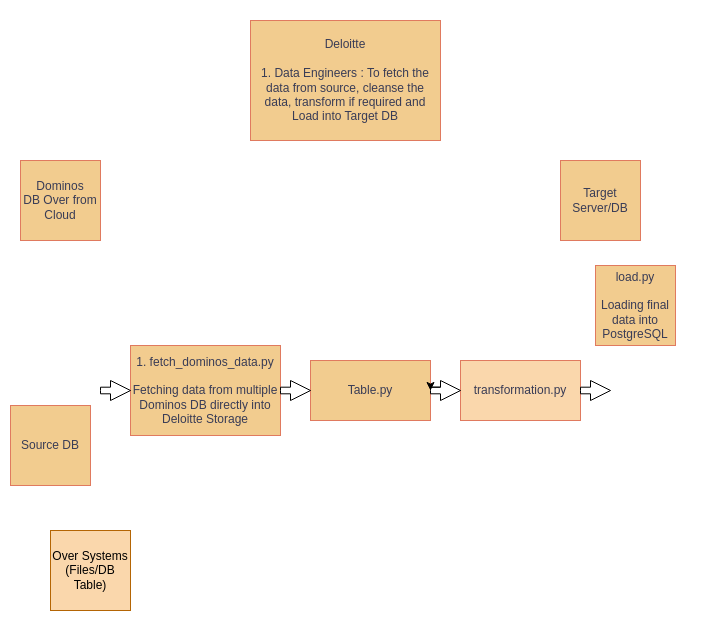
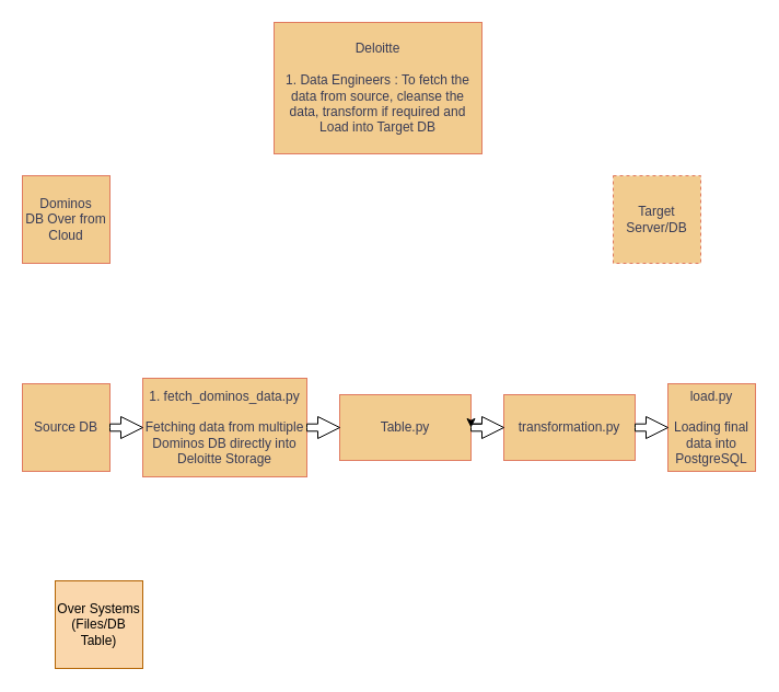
  <mxCell id="0" />
  <mxCell id="1" parent="0" />
  <mxCell id="2" value="Dominos&lt;br&gt;DB Over from Cloud" style="whiteSpace=wrap;html=1;aspect=fixed;labelBackgroundColor=none;fillColor=#F2CC8F;strokeColor=#E07A5F;fontColor=#393C56;" parent="1" vertex="1"><mxGeometry x="20" y="160" width="80" height="80" as="geometry" /></mxCell>
- <mxCell id="3" value="Target Server/DB" style="whiteSpace=wrap;html=1;aspect=fixed;labelBackgroundColor=none;fillColor=#F2CC8F;strokeColor=#E07A5F;fontColor=#393C56;" parent="1" vertex="1"><mxGeometry x="560" y="160" width="80" height="80" as="geometry" /></mxCell>
+ <mxCell id="3" value="Target Server/DB" style="whiteSpace=wrap;html=1;aspect=fixed;labelBackgroundColor=none;fillColor=#F2CC8F;strokeColor=#E07A5F;fontColor=#393C56;dashed=1;" parent="1" vertex="1"><mxGeometry x="560" y="160" width="80" height="80" as="geometry" /></mxCell>
  <mxCell id="4" value="Deloitte&lt;br&gt;&lt;br&gt;1. Data Engineers : To fetch the data from source, cleanse the data, transform if required and Load into Target DB" style="rounded=0;whiteSpace=wrap;html=1;labelBackgroundColor=none;fillColor=#F2CC8F;strokeColor=#E07A5F;fontColor=#393C56;" parent="1" vertex="1"><mxGeometry x="250" y="20" width="190" height="120" as="geometry" /></mxCell>
- <mxCell id="5" value="Source DB" style="whiteSpace=wrap;html=1;aspect=fixed;labelBackgroundColor=none;fillColor=#F2CC8F;strokeColor=#E07A5F;fontColor=#393C56;" parent="1" vertex="1"><mxGeometry x="10" y="405" width="80" height="80" as="geometry" /></mxCell>
- <mxCell id="6" value="load.py&lt;br&gt;&lt;br&gt;Loading final data into PostgreSQL" style="whiteSpace=wrap;html=1;aspect=fixed;labelBackgroundColor=none;fillColor=#F2CC8F;strokeColor=#E07A5F;fontColor=#393C56;" parent="1" vertex="1"><mxGeometry x="595" y="265" width="80" height="80" as="geometry" /></mxCell>
- <mxCell id="7" value="transformation.py" style="rounded=0;whiteSpace=wrap;html=1;labelBackgroundColor=none;fillColor=#fad7ac;strokeColor=#E07A5F;fontColor=#393C56;" parent="1" vertex="1"><mxGeometry x="460" y="360" width="120" height="60" as="geometry" /></mxCell>
+ <mxCell id="5" value="Source DB" style="whiteSpace=wrap;html=1;aspect=fixed;labelBackgroundColor=none;fillColor=#F2CC8F;strokeColor=#E07A5F;fontColor=#393C56;" parent="1" vertex="1"><mxGeometry x="20" y="350" width="80" height="80" as="geometry" /></mxCell>
+ <mxCell id="6" value="load.py&lt;br&gt;&lt;br&gt;Loading final data into PostgreSQL" style="whiteSpace=wrap;html=1;aspect=fixed;labelBackgroundColor=none;fillColor=#F2CC8F;strokeColor=#E07A5F;fontColor=#393C56;" parent="1" vertex="1"><mxGeometry x="610" y="350" width="80" height="80" as="geometry" /></mxCell>
+ <mxCell id="7" value="transformation.py" style="rounded=0;whiteSpace=wrap;html=1;labelBackgroundColor=none;fillColor=#F2CC8F;strokeColor=#E07A5F;fontColor=#393C56;" parent="1" vertex="1"><mxGeometry x="460" y="360" width="120" height="60" as="geometry" /></mxCell>
  <mxCell id="8" value="Table.py" style="rounded=0;whiteSpace=wrap;html=1;labelBackgroundColor=none;fillColor=#F2CC8F;strokeColor=#E07A5F;fontColor=#393C56;" parent="1" vertex="1"><mxGeometry x="310" y="360" width="120" height="60" as="geometry" /></mxCell>
  <mxCell id="9" value="1. fetch_dominos_data.py&lt;br&gt;&lt;br&gt;Fetching data from multiple Dominos DB directly into Deloitte Storage" style="rounded=0;whiteSpace=wrap;html=1;labelBackgroundColor=none;fillColor=#F2CC8F;strokeColor=#E07A5F;fontColor=#393C56;" parent="1" vertex="1"><mxGeometry x="130" y="345" width="150" height="90" as="geometry" /></mxCell>
  <mxCell id="10" value="" style="html=1;shadow=0;dashed=0;align=center;verticalAlign=middle;shape=mxgraph.arrows2.arrow;dy=0.67;dx=20;notch=0;" parent="1" vertex="1"><mxGeometry x="100" y="380" width="30" height="20" as="geometry" /></mxCell>
  <mxCell id="11" value="" style="html=1;shadow=0;dashed=0;align=center;verticalAlign=middle;shape=mxgraph.arrows2.arrow;dy=0.67;dx=20;notch=0;" parent="1" vertex="1"><mxGeometry x="280" y="380" width="30" height="20" as="geometry" /></mxCell>
  <mxCell id="12" value="" style="html=1;shadow=0;dashed=0;align=center;verticalAlign=middle;shape=mxgraph.arrows2.arrow;dy=0.67;dx=20;notch=0;" parent="1" vertex="1"><mxGeometry x="430" y="380" width="30" height="20" as="geometry" /></mxCell>
  <mxCell id="13" style="edgeStyle=orthogonalEdgeStyle;rounded=0;orthogonalLoop=1;jettySize=auto;html=1;exitX=0;exitY=0;exitDx=10;exitDy=6.7;exitPerimeter=0;" parent="1" source="14" edge="1"><mxGeometry relative="1" as="geometry"><mxPoint x="590" y="387" as="targetPoint" /></mxGeometry></mxCell>
  <mxCell id="14" value="" style="html=1;shadow=0;dashed=0;align=center;verticalAlign=middle;shape=mxgraph.arrows2.arrow;dy=0.67;dx=20;notch=0;" parent="1" vertex="1"><mxGeometry x="580" y="380" width="30" height="20" as="geometry" /></mxCell>
  <mxCell id="15" style="edgeStyle=orthogonalEdgeStyle;rounded=0;orthogonalLoop=1;jettySize=auto;html=1;exitX=0;exitY=0;exitDx=10;exitDy=6.7;exitPerimeter=0;entryX=0;entryY=0.5;entryDx=0;entryDy=0;entryPerimeter=0;" parent="1" source="12" target="12" edge="1"><mxGeometry relative="1" as="geometry" /></mxCell>
  <mxCell id="16" value="&lt;font color=&quot;#000000&quot;&gt;Over Systems (Files/DB Table)&lt;/font&gt;" style="whiteSpace=wrap;html=1;aspect=fixed;fillColor=#fad7ac;strokeColor=#b46504;" parent="1" vertex="1"><mxGeometry x="50" y="530" width="80" height="80" as="geometry" /></mxCell>
